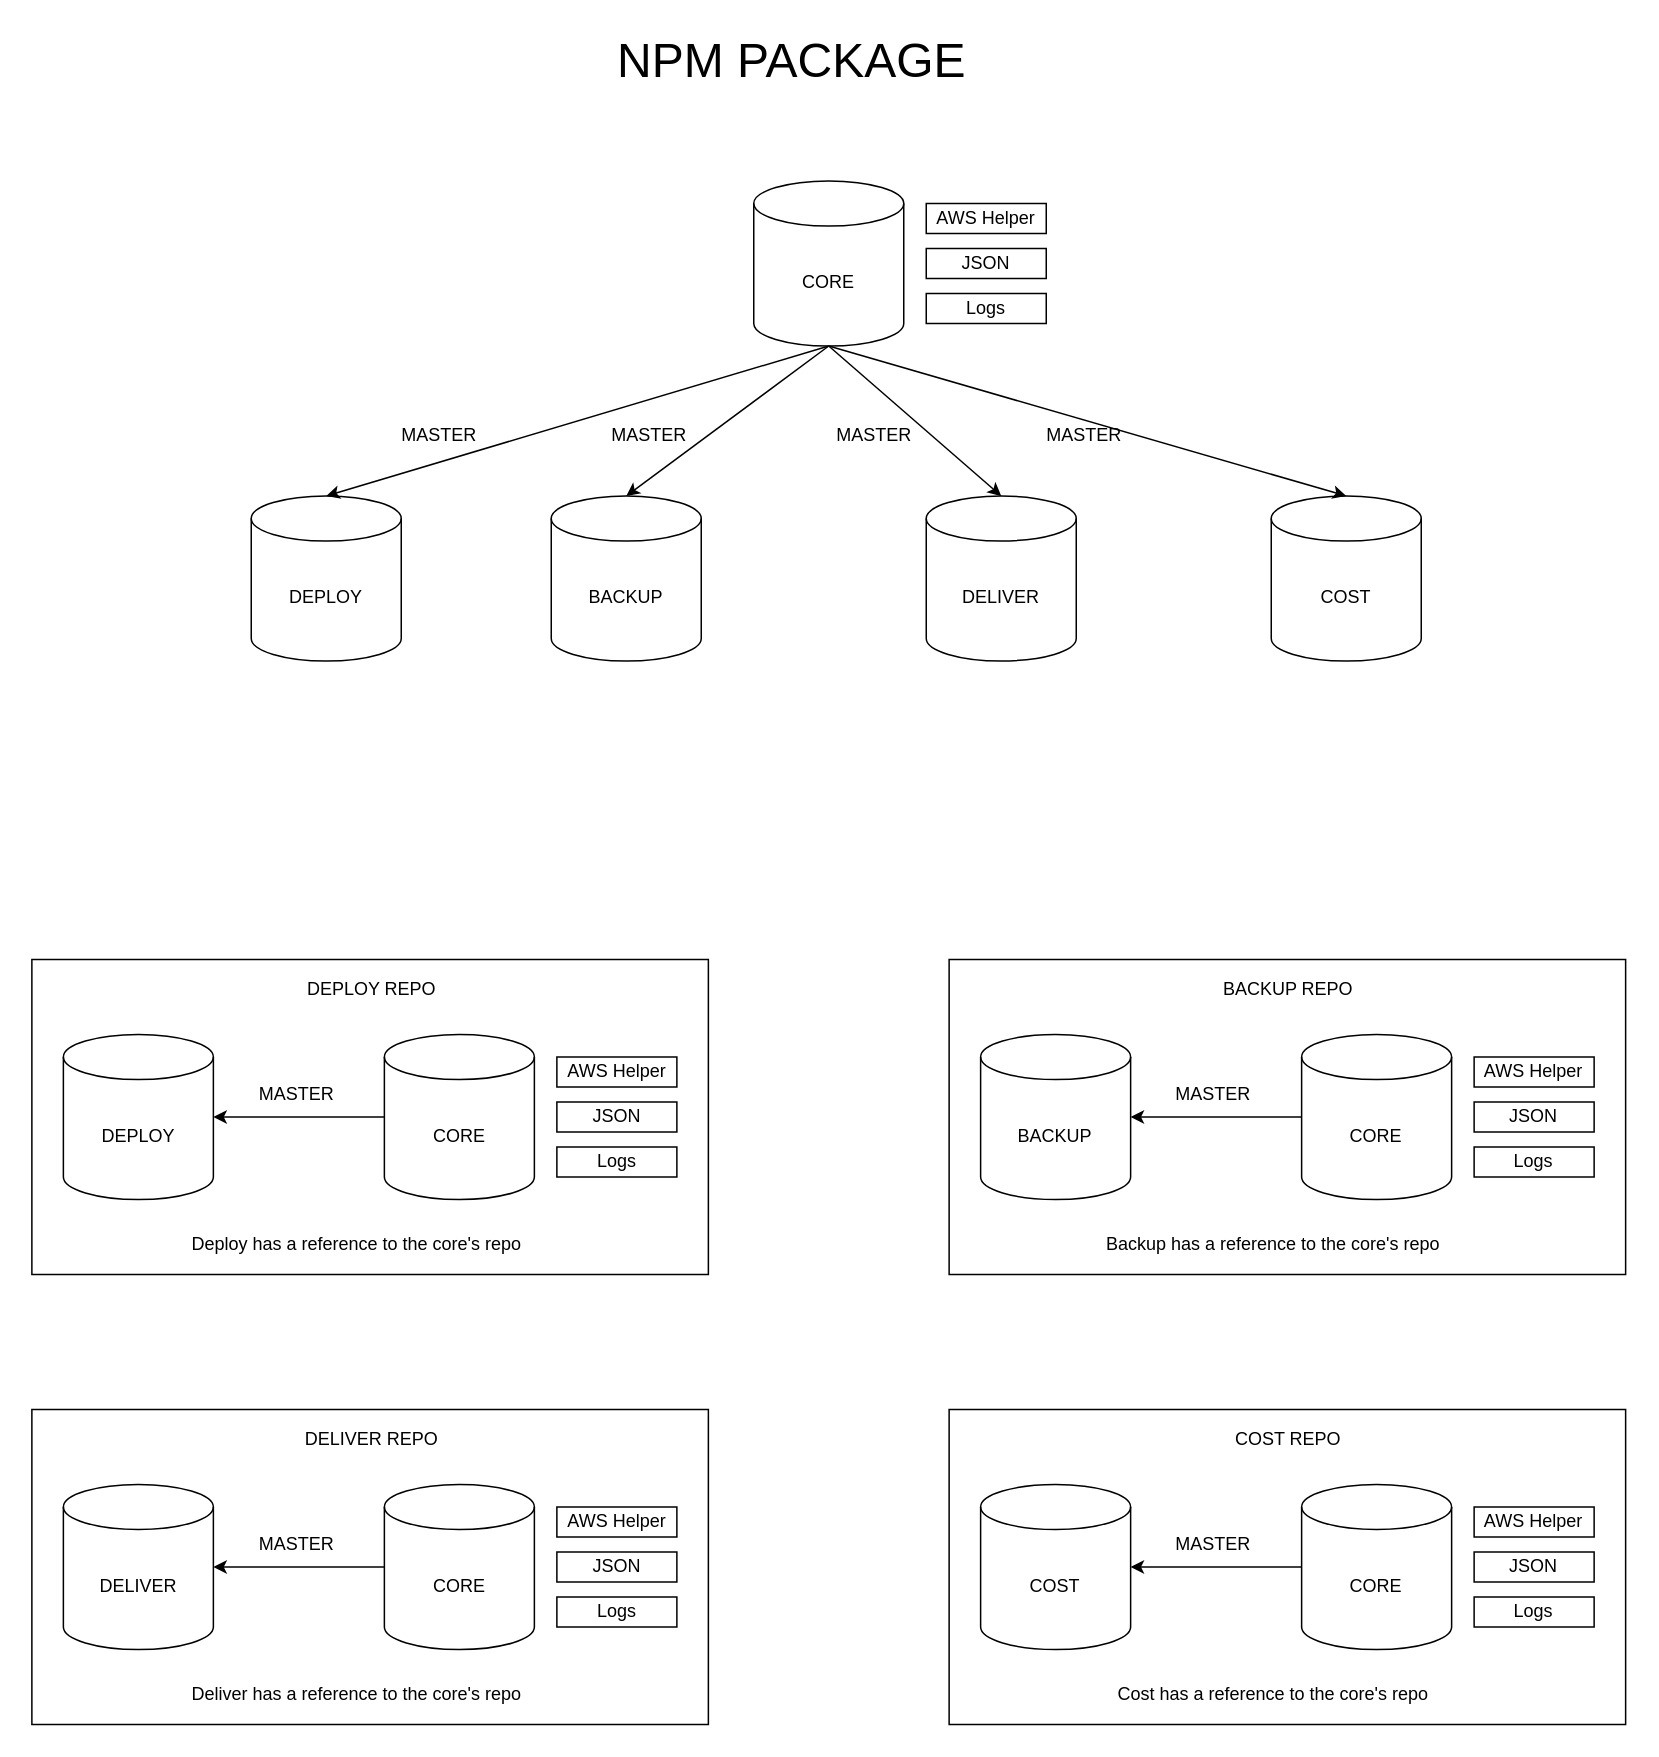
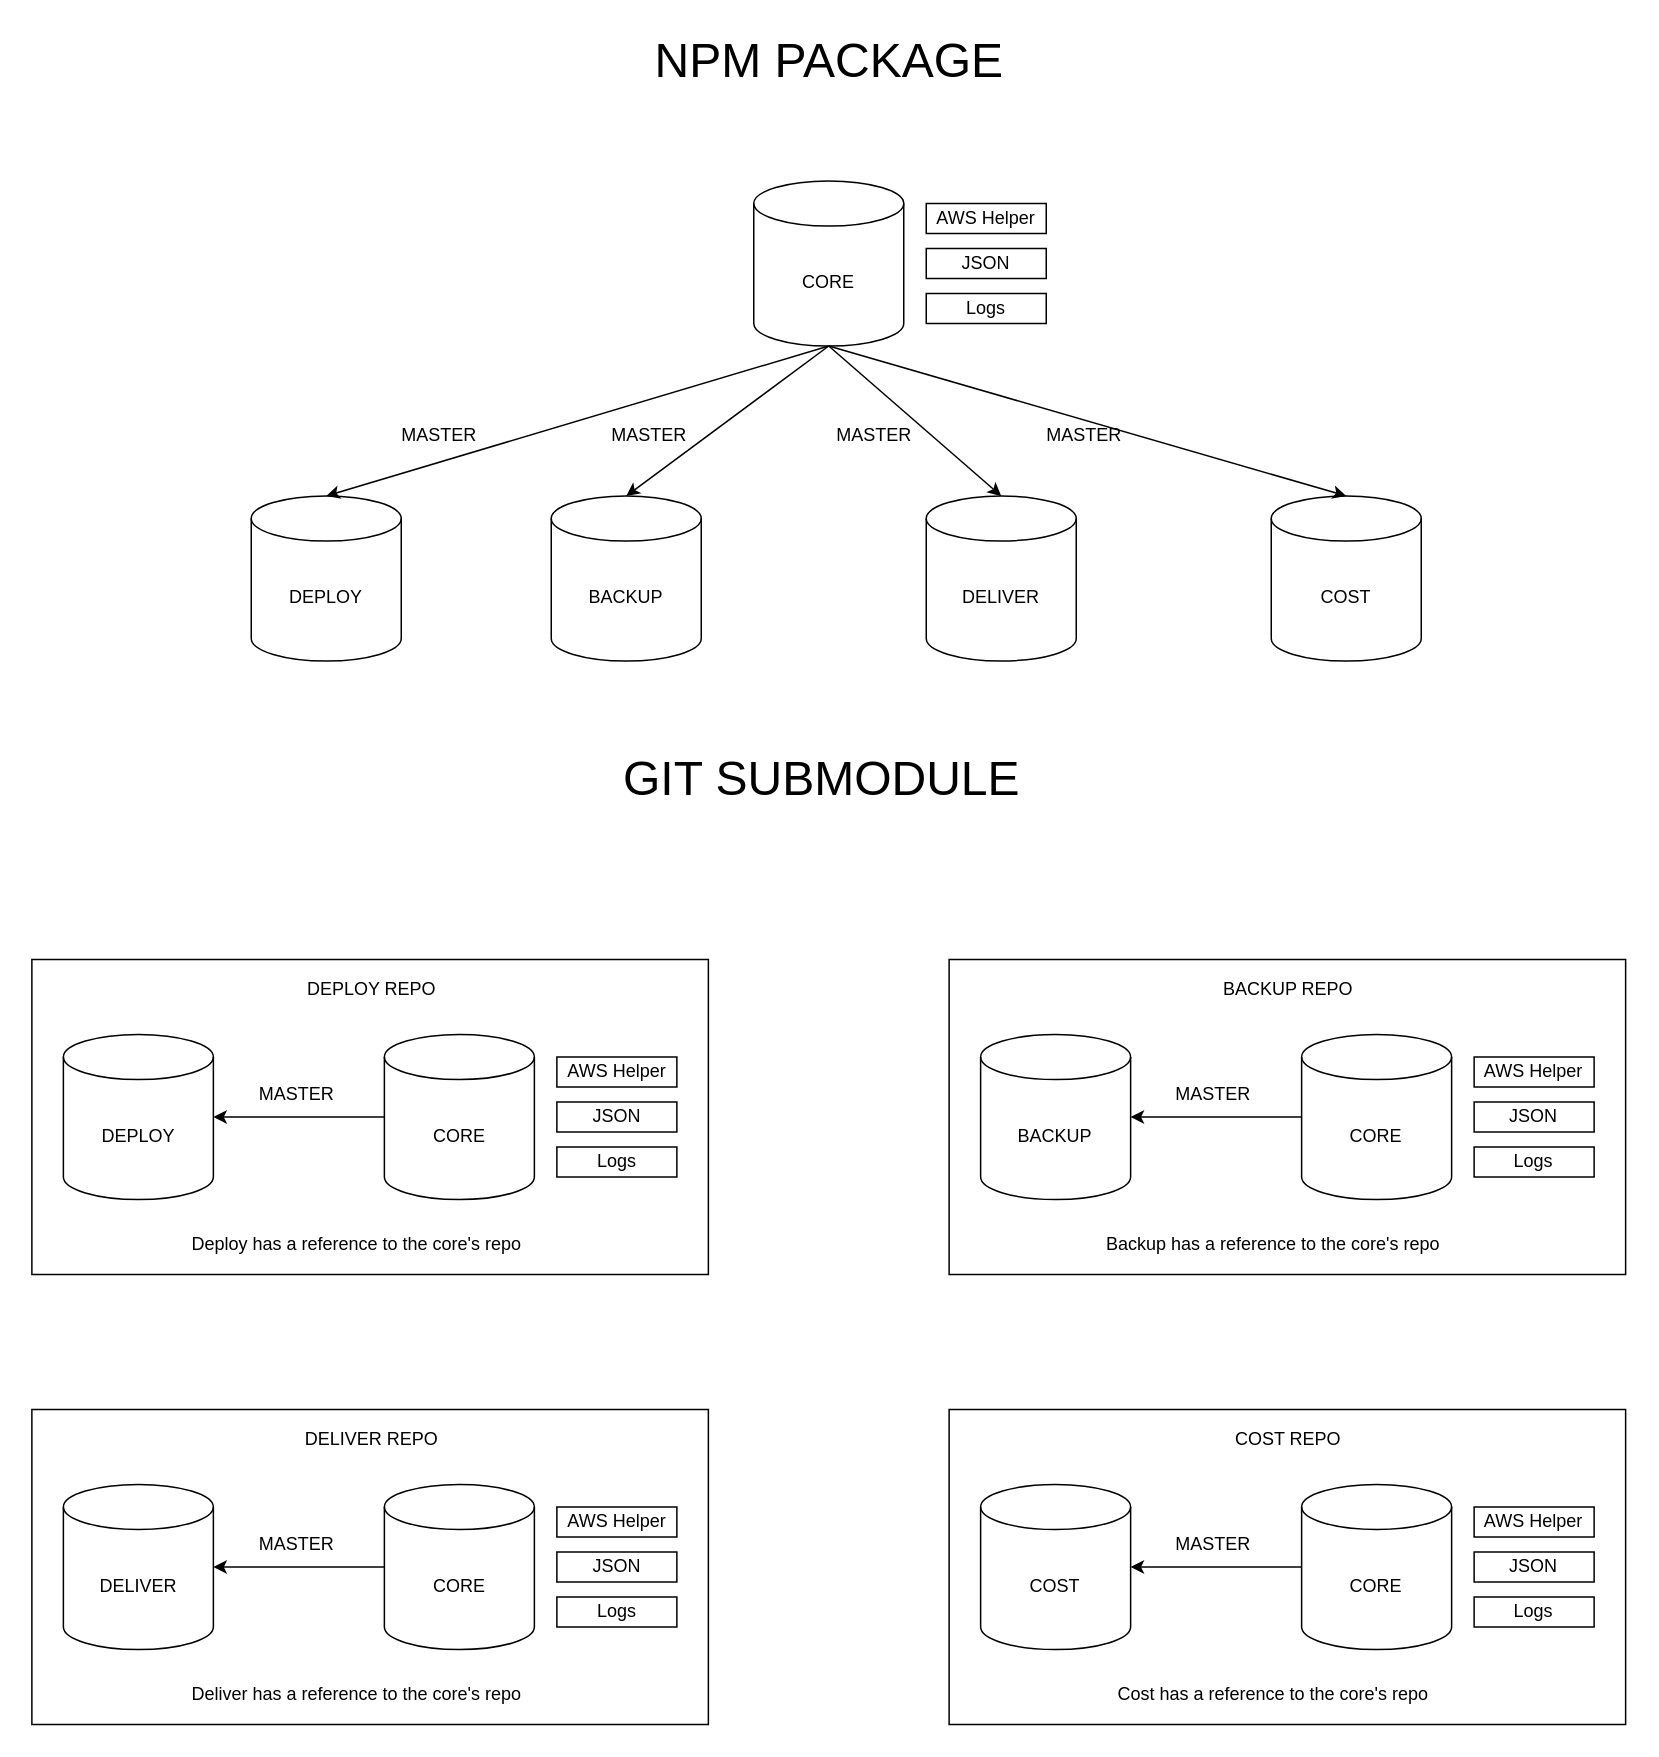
  <mxCell id="0" />
  <mxCell id="1" parent="0" />
  <mxCell id="2" value="" style="rounded=0;whiteSpace=wrap;html=1;fontSize=32;fillColor=none;" parent="1" vertex="1"><mxGeometry x="632.25" y="939" width="451" height="210" as="geometry" /></mxCell>
  <mxCell id="3" value="" style="rounded=0;whiteSpace=wrap;html=1;fontSize=32;fillColor=none;" parent="1" vertex="1"><mxGeometry x="20.75" y="639" width="451" height="210" as="geometry" /></mxCell>
  <mxCell id="4" value="" style="rounded=0;whiteSpace=wrap;html=1;fontSize=32;fillColor=none;" parent="1" vertex="1"><mxGeometry x="632.25" y="639" width="451" height="210" as="geometry" /></mxCell>
  <mxCell id="5" value="" style="rounded=0;whiteSpace=wrap;html=1;fontSize=32;fillColor=none;" parent="1" vertex="1"><mxGeometry x="20.75" y="939" width="451" height="210" as="geometry" /></mxCell>
  <mxCell id="6" value="CORE" style="shape=cylinder3;whiteSpace=wrap;html=1;boundedLbl=1;backgroundOutline=1;size=15;" parent="1" vertex="1"><mxGeometry x="502" y="120" width="100" height="110" as="geometry" /></mxCell>
  <mxCell id="7" value="BACKUP" style="shape=cylinder3;whiteSpace=wrap;html=1;boundedLbl=1;backgroundOutline=1;size=15;" parent="1" vertex="1"><mxGeometry x="367" y="330" width="100" height="110" as="geometry" /></mxCell>
  <mxCell id="8" value="COST" style="shape=cylinder3;whiteSpace=wrap;html=1;boundedLbl=1;backgroundOutline=1;size=15;" parent="1" vertex="1"><mxGeometry x="847" y="330" width="100" height="110" as="geometry" /></mxCell>
  <mxCell id="9" value="DEPLOY" style="shape=cylinder3;whiteSpace=wrap;html=1;boundedLbl=1;backgroundOutline=1;size=15;" parent="1" vertex="1"><mxGeometry x="167" y="330" width="100" height="110" as="geometry" /></mxCell>
  <mxCell id="10" value="DELIVER" style="shape=cylinder3;whiteSpace=wrap;html=1;boundedLbl=1;backgroundOutline=1;size=15;" parent="1" vertex="1"><mxGeometry x="617" y="330" width="100" height="110" as="geometry" /></mxCell>
  <mxCell id="11" value="" style="endArrow=classic;html=1;rounded=0;exitX=0.5;exitY=1;exitDx=0;exitDy=0;exitPerimeter=0;entryX=0.5;entryY=0;entryDx=0;entryDy=0;entryPerimeter=0;" parent="1" source="6" target="9" edge="1"><mxGeometry width="50" height="50" relative="1" as="geometry"><mxPoint x="457" y="290" as="sourcePoint" /><mxPoint x="267" y="320" as="targetPoint" /></mxGeometry></mxCell>
  <mxCell id="12" value="" style="endArrow=classic;html=1;rounded=0;exitX=0.5;exitY=1;exitDx=0;exitDy=0;exitPerimeter=0;entryX=0.5;entryY=0;entryDx=0;entryDy=0;entryPerimeter=0;" parent="1" source="6" target="7" edge="1"><mxGeometry width="50" height="50" relative="1" as="geometry"><mxPoint x="562" y="240" as="sourcePoint" /><mxPoint x="227" y="340" as="targetPoint" /></mxGeometry></mxCell>
  <mxCell id="13" value="" style="endArrow=classic;html=1;rounded=0;exitX=0.5;exitY=1;exitDx=0;exitDy=0;exitPerimeter=0;entryX=0.5;entryY=0;entryDx=0;entryDy=0;entryPerimeter=0;" parent="1" source="6" target="10" edge="1"><mxGeometry width="50" height="50" relative="1" as="geometry"><mxPoint x="562" y="240" as="sourcePoint" /><mxPoint x="427" y="340" as="targetPoint" /></mxGeometry></mxCell>
  <mxCell id="14" value="" style="endArrow=classic;html=1;rounded=0;exitX=0.5;exitY=1;exitDx=0;exitDy=0;exitPerimeter=0;entryX=0.5;entryY=0;entryDx=0;entryDy=0;entryPerimeter=0;" parent="1" source="6" target="8" edge="1"><mxGeometry width="50" height="50" relative="1" as="geometry"><mxPoint x="562" y="240" as="sourcePoint" /><mxPoint x="677" y="340" as="targetPoint" /></mxGeometry></mxCell>
  <mxCell id="15" value="MASTER" style="text;html=1;align=center;verticalAlign=middle;resizable=0;points=[];autosize=1;strokeColor=none;fillColor=none;rotation=0;" parent="1" vertex="1"><mxGeometry x="257" y="280" width="70" height="20" as="geometry" /></mxCell>
  <mxCell id="16" value="MASTER" style="text;html=1;align=center;verticalAlign=middle;resizable=0;points=[];autosize=1;strokeColor=none;fillColor=none;rotation=0;" parent="1" vertex="1"><mxGeometry x="397" y="280" width="70" height="20" as="geometry" /></mxCell>
  <mxCell id="17" value="MASTER" style="text;html=1;align=center;verticalAlign=middle;resizable=0;points=[];autosize=1;strokeColor=none;fillColor=none;rotation=0;" parent="1" vertex="1"><mxGeometry x="547" y="280" width="70" height="20" as="geometry" /></mxCell>
  <mxCell id="18" value="MASTER" style="text;html=1;align=center;verticalAlign=middle;resizable=0;points=[];autosize=1;strokeColor=none;fillColor=none;rotation=0;" parent="1" vertex="1"><mxGeometry x="687" y="280" width="70" height="20" as="geometry" /></mxCell>
  <mxCell id="19" value="AWS Helper" style="whiteSpace=wrap;html=1;" parent="1" vertex="1"><mxGeometry x="617" y="135" width="80" height="20" as="geometry" /></mxCell>
  <mxCell id="20" value="JSON" style="whiteSpace=wrap;html=1;" parent="1" vertex="1"><mxGeometry x="617" y="165" width="80" height="20" as="geometry" /></mxCell>
  <mxCell id="21" value="Logs" style="whiteSpace=wrap;html=1;" parent="1" vertex="1"><mxGeometry x="617" y="195" width="80" height="20" as="geometry" /></mxCell>
- <mxCell id="22" value="NPM PACKAGE" style="text;html=1;align=center;verticalAlign=middle;resizable=0;points=[];autosize=1;strokeColor=none;fillColor=none;fontSize=32;fontStyle=0" parent="1" vertex="1"><mxGeometry x="402" y="20" width="250" height="40" as="geometry" /></mxCell>
+ <mxCell id="22" value="NPM PACKAGE" style="text;html=1;align=center;verticalAlign=middle;resizable=0;points=[];autosize=1;strokeColor=none;fillColor=none;fontSize=32;fontStyle=0" parent="1" vertex="1"><mxGeometry x="427" y="20" width="250" height="40" as="geometry" /></mxCell>
  <mxCell id="23" value="CORE" style="shape=cylinder3;whiteSpace=wrap;html=1;boundedLbl=1;backgroundOutline=1;size=15;" parent="1" vertex="1"><mxGeometry x="255.75" y="689" width="100" height="110" as="geometry" /></mxCell>
  <mxCell id="24" value="DEPLOY" style="shape=cylinder3;whiteSpace=wrap;html=1;boundedLbl=1;backgroundOutline=1;size=15;" parent="1" vertex="1"><mxGeometry x="41.75" y="689" width="100" height="110" as="geometry" /></mxCell>
  <mxCell id="25" value="" style="endArrow=classic;html=1;rounded=0;exitX=0;exitY=0.5;exitDx=0;exitDy=0;exitPerimeter=0;" parent="1" source="23" target="24" edge="1"><mxGeometry width="50" height="50" relative="1" as="geometry"><mxPoint x="210.75" y="859" as="sourcePoint" /><mxPoint x="20.75" y="889" as="targetPoint" /></mxGeometry></mxCell>
  <mxCell id="26" value="MASTER" style="text;html=1;align=center;verticalAlign=middle;resizable=0;points=[];autosize=1;strokeColor=none;fillColor=none;rotation=0;" parent="1" vertex="1"><mxGeometry x="161.75" y="719" width="70" height="20" as="geometry" /></mxCell>
  <mxCell id="27" value="AWS Helper" style="whiteSpace=wrap;html=1;" parent="1" vertex="1"><mxGeometry x="370.75" y="704" width="80" height="20" as="geometry" /></mxCell>
  <mxCell id="28" value="JSON" style="whiteSpace=wrap;html=1;" parent="1" vertex="1"><mxGeometry x="370.75" y="734" width="80" height="20" as="geometry" /></mxCell>
  <mxCell id="29" value="Logs" style="whiteSpace=wrap;html=1;" parent="1" vertex="1"><mxGeometry x="370.75" y="764" width="80" height="20" as="geometry" /></mxCell>
+ <mxCell id="30" value="GIT SUBMODULE" style="text;html=1;align=center;verticalAlign=middle;resizable=0;points=[];autosize=1;strokeColor=none;fillColor=none;fontSize=32;fontStyle=0" parent="1" vertex="1"><mxGeometry x="406.75" y="499" width="280" height="40" as="geometry" /></mxCell>
  <mxCell id="31" value="DEPLOY REPO" style="text;html=1;align=center;verticalAlign=middle;resizable=0;points=[];autosize=1;strokeColor=none;fillColor=none;rotation=0;" parent="1" vertex="1"><mxGeometry x="196.75" y="649" width="100" height="20" as="geometry" /></mxCell>
  <mxCell id="32" value="Deploy has a reference to the core's repo" style="text;html=1;align=center;verticalAlign=middle;resizable=0;points=[];autosize=1;strokeColor=none;fillColor=none;rotation=0;" parent="1" vertex="1"><mxGeometry x="121.75" y="819" width="230" height="20" as="geometry" /></mxCell>
  <mxCell id="33" value="CORE" style="shape=cylinder3;whiteSpace=wrap;html=1;boundedLbl=1;backgroundOutline=1;size=15;" parent="1" vertex="1"><mxGeometry x="867.25" y="689" width="100" height="110" as="geometry" /></mxCell>
  <mxCell id="34" value="BACKUP" style="shape=cylinder3;whiteSpace=wrap;html=1;boundedLbl=1;backgroundOutline=1;size=15;" parent="1" vertex="1"><mxGeometry x="653.25" y="689" width="100" height="110" as="geometry" /></mxCell>
  <mxCell id="35" value="" style="endArrow=classic;html=1;rounded=0;exitX=0;exitY=0.5;exitDx=0;exitDy=0;exitPerimeter=0;" parent="1" source="33" target="34" edge="1"><mxGeometry width="50" height="50" relative="1" as="geometry"><mxPoint x="822.25" y="859" as="sourcePoint" /><mxPoint x="632.25" y="889" as="targetPoint" /></mxGeometry></mxCell>
  <mxCell id="36" value="MASTER" style="text;html=1;align=center;verticalAlign=middle;resizable=0;points=[];autosize=1;strokeColor=none;fillColor=none;rotation=0;" parent="1" vertex="1"><mxGeometry x="773.25" y="719" width="70" height="20" as="geometry" /></mxCell>
  <mxCell id="37" value="AWS Helper" style="whiteSpace=wrap;html=1;" parent="1" vertex="1"><mxGeometry x="982.25" y="704" width="80" height="20" as="geometry" /></mxCell>
  <mxCell id="38" value="JSON" style="whiteSpace=wrap;html=1;" parent="1" vertex="1"><mxGeometry x="982.25" y="734" width="80" height="20" as="geometry" /></mxCell>
  <mxCell id="39" value="Logs" style="whiteSpace=wrap;html=1;" parent="1" vertex="1"><mxGeometry x="982.25" y="764" width="80" height="20" as="geometry" /></mxCell>
  <mxCell id="40" value="BACKUP REPO" style="text;html=1;align=center;verticalAlign=middle;resizable=0;points=[];autosize=1;strokeColor=none;fillColor=none;rotation=0;" parent="1" vertex="1"><mxGeometry x="808.25" y="649" width="100" height="20" as="geometry" /></mxCell>
  <mxCell id="41" value="Backup has a reference to the core's repo" style="text;html=1;align=center;verticalAlign=middle;resizable=0;points=[];autosize=1;strokeColor=none;fillColor=none;rotation=0;" parent="1" vertex="1"><mxGeometry x="728.25" y="819" width="240" height="20" as="geometry" /></mxCell>
  <mxCell id="42" value="CORE" style="shape=cylinder3;whiteSpace=wrap;html=1;boundedLbl=1;backgroundOutline=1;size=15;" parent="1" vertex="1"><mxGeometry x="255.75" y="989" width="100" height="110" as="geometry" /></mxCell>
  <mxCell id="43" value="DELIVER" style="shape=cylinder3;whiteSpace=wrap;html=1;boundedLbl=1;backgroundOutline=1;size=15;" parent="1" vertex="1"><mxGeometry x="41.75" y="989" width="100" height="110" as="geometry" /></mxCell>
  <mxCell id="44" value="" style="endArrow=classic;html=1;rounded=0;exitX=0;exitY=0.5;exitDx=0;exitDy=0;exitPerimeter=0;" parent="1" source="42" target="43" edge="1"><mxGeometry width="50" height="50" relative="1" as="geometry"><mxPoint x="210.75" y="1159" as="sourcePoint" /><mxPoint x="20.75" y="1189" as="targetPoint" /></mxGeometry></mxCell>
  <mxCell id="45" value="MASTER" style="text;html=1;align=center;verticalAlign=middle;resizable=0;points=[];autosize=1;strokeColor=none;fillColor=none;rotation=0;" parent="1" vertex="1"><mxGeometry x="161.75" y="1019" width="70" height="20" as="geometry" /></mxCell>
  <mxCell id="46" value="AWS Helper" style="whiteSpace=wrap;html=1;" parent="1" vertex="1"><mxGeometry x="370.75" y="1004" width="80" height="20" as="geometry" /></mxCell>
  <mxCell id="47" value="JSON" style="whiteSpace=wrap;html=1;" parent="1" vertex="1"><mxGeometry x="370.75" y="1034" width="80" height="20" as="geometry" /></mxCell>
  <mxCell id="48" value="Logs" style="whiteSpace=wrap;html=1;" parent="1" vertex="1"><mxGeometry x="370.75" y="1064" width="80" height="20" as="geometry" /></mxCell>
  <mxCell id="49" value="DELIVER REPO" style="text;html=1;align=center;verticalAlign=middle;resizable=0;points=[];autosize=1;strokeColor=none;fillColor=none;rotation=0;" parent="1" vertex="1"><mxGeometry x="196.75" y="949" width="100" height="20" as="geometry" /></mxCell>
  <mxCell id="50" value="Deliver has a reference to the core's repo" style="text;html=1;align=center;verticalAlign=middle;resizable=0;points=[];autosize=1;strokeColor=none;fillColor=none;rotation=0;" parent="1" vertex="1"><mxGeometry x="121.75" y="1119" width="230" height="20" as="geometry" /></mxCell>
  <mxCell id="51" value="CORE" style="shape=cylinder3;whiteSpace=wrap;html=1;boundedLbl=1;backgroundOutline=1;size=15;" parent="1" vertex="1"><mxGeometry x="867.25" y="989" width="100" height="110" as="geometry" /></mxCell>
  <mxCell id="52" value="COST" style="shape=cylinder3;whiteSpace=wrap;html=1;boundedLbl=1;backgroundOutline=1;size=15;" parent="1" vertex="1"><mxGeometry x="653.25" y="989" width="100" height="110" as="geometry" /></mxCell>
  <mxCell id="53" value="" style="endArrow=classic;html=1;rounded=0;exitX=0;exitY=0.5;exitDx=0;exitDy=0;exitPerimeter=0;" parent="1" source="51" target="52" edge="1"><mxGeometry width="50" height="50" relative="1" as="geometry"><mxPoint x="822.25" y="1159" as="sourcePoint" /><mxPoint x="632.25" y="1189" as="targetPoint" /></mxGeometry></mxCell>
  <mxCell id="54" value="MASTER" style="text;html=1;align=center;verticalAlign=middle;resizable=0;points=[];autosize=1;strokeColor=none;fillColor=none;rotation=0;" parent="1" vertex="1"><mxGeometry x="773.25" y="1019" width="70" height="20" as="geometry" /></mxCell>
  <mxCell id="55" value="AWS Helper" style="whiteSpace=wrap;html=1;" parent="1" vertex="1"><mxGeometry x="982.25" y="1004" width="80" height="20" as="geometry" /></mxCell>
  <mxCell id="56" value="JSON" style="whiteSpace=wrap;html=1;" parent="1" vertex="1"><mxGeometry x="982.25" y="1034" width="80" height="20" as="geometry" /></mxCell>
  <mxCell id="57" value="Logs" style="whiteSpace=wrap;html=1;" parent="1" vertex="1"><mxGeometry x="982.25" y="1064" width="80" height="20" as="geometry" /></mxCell>
  <mxCell id="58" value="COST REPO" style="text;html=1;align=center;verticalAlign=middle;resizable=0;points=[];autosize=1;strokeColor=none;fillColor=none;rotation=0;" parent="1" vertex="1"><mxGeometry x="813.25" y="949" width="90" height="20" as="geometry" /></mxCell>
  <mxCell id="59" value="Cost has a reference to the core's repo" style="text;html=1;align=center;verticalAlign=middle;resizable=0;points=[];autosize=1;strokeColor=none;fillColor=none;rotation=0;" parent="1" vertex="1"><mxGeometry x="738.25" y="1119" width="220" height="20" as="geometry" /></mxCell>
